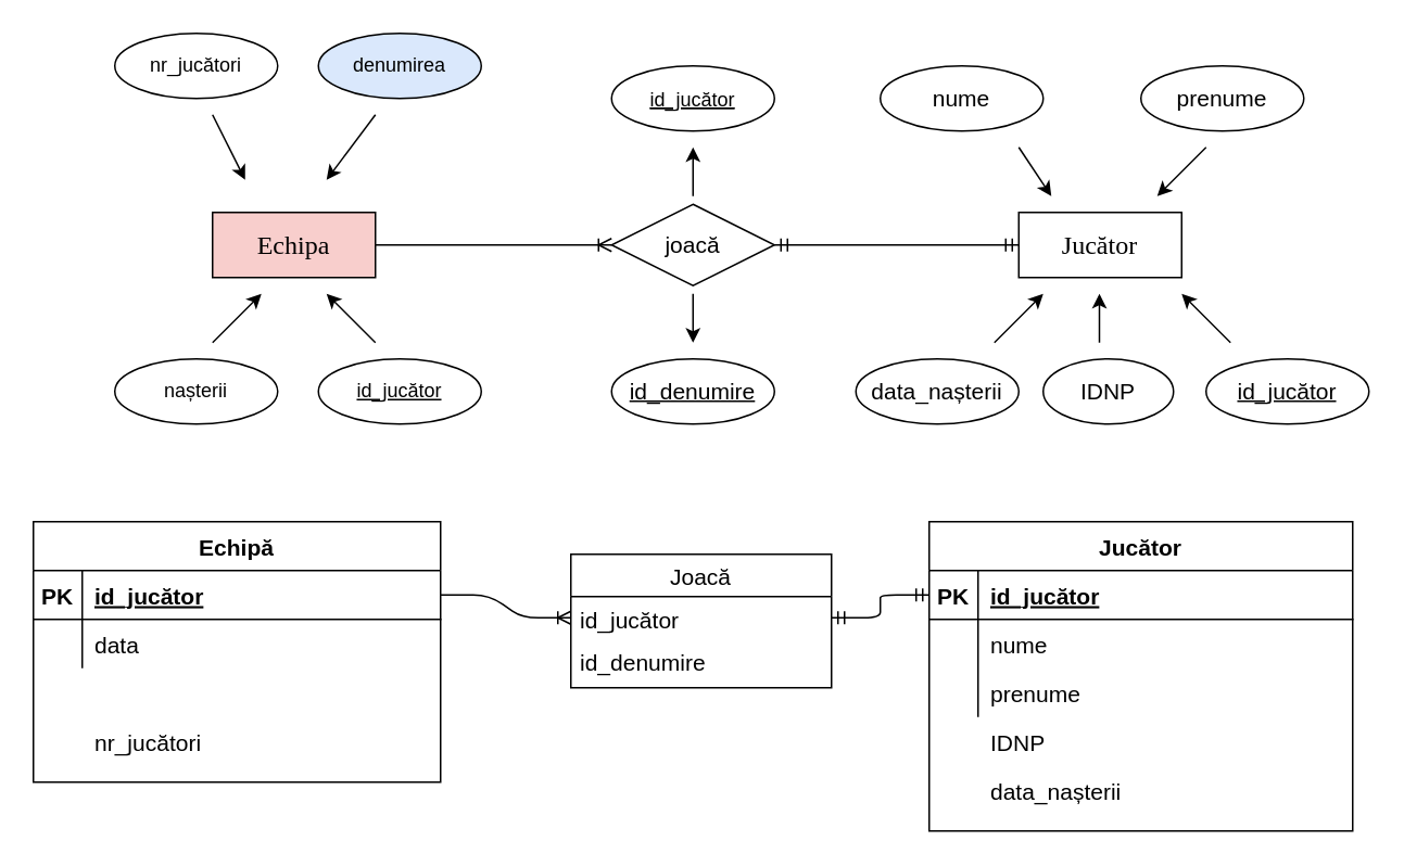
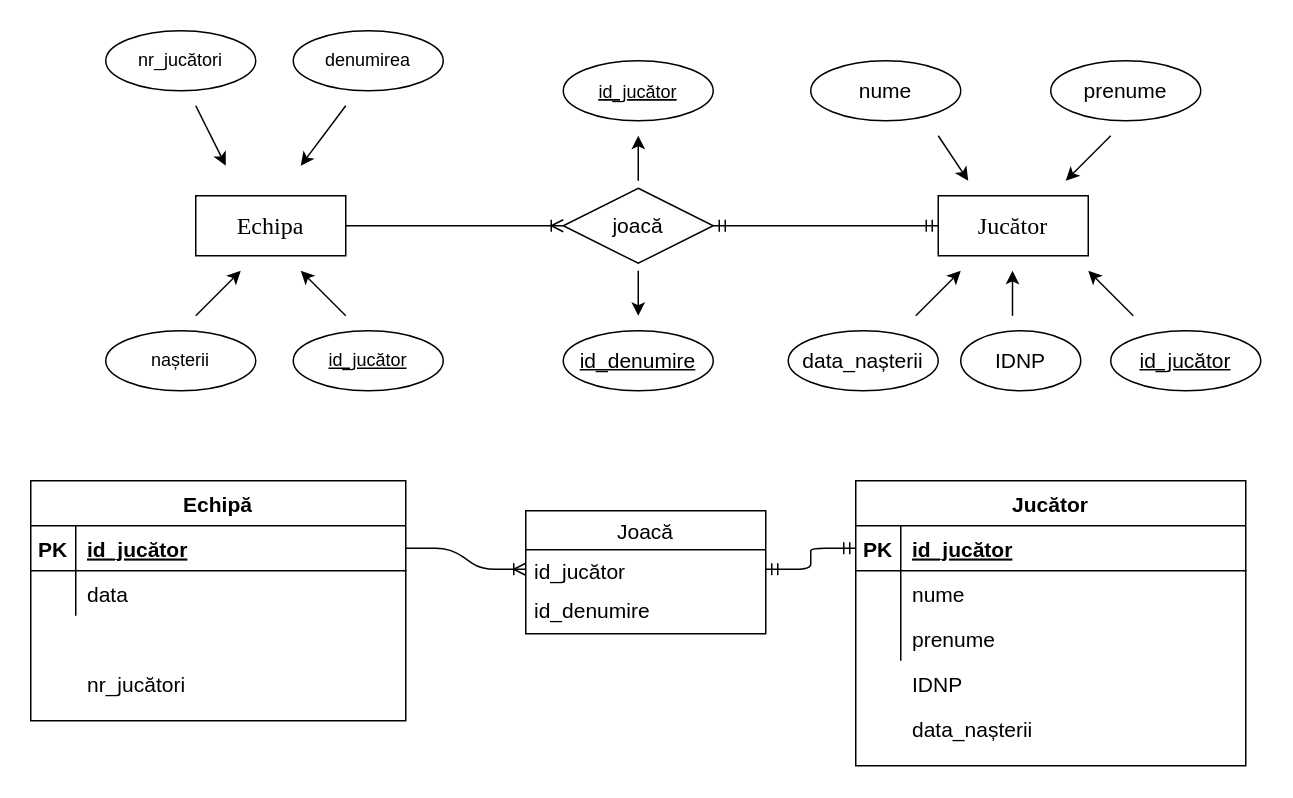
  <mxCell id="0" />
  <mxCell id="1" parent="0" />
  <mxCell id="2" value="Jucător" style="shape=table;startSize=30;container=1;collapsible=1;childLayout=tableLayout;fixedRows=1;rowLines=0;fontStyle=1;align=center;resizeLast=1;fontSize=14;" parent="1" vertex="1"><mxGeometry x="570" y="320" width="260" height="190" as="geometry" /></mxCell>
  <mxCell id="3" value="" style="shape=partialRectangle;collapsible=0;dropTarget=0;pointerEvents=0;fillColor=none;points=[[0,0.5],[1,0.5]];portConstraint=eastwest;top=0;left=0;right=0;bottom=1;" parent="2" vertex="1"><mxGeometry y="30" width="260" height="30" as="geometry" /></mxCell>
  <mxCell id="4" value="PK" style="shape=partialRectangle;overflow=hidden;connectable=0;fillColor=none;top=0;left=0;bottom=0;right=0;fontStyle=1;fontSize=14;" parent="3" vertex="1"><mxGeometry width="30" height="30" as="geometry" /></mxCell>
  <mxCell id="5" value="id_jucător" style="shape=partialRectangle;overflow=hidden;connectable=0;fillColor=none;top=0;left=0;bottom=0;right=0;align=left;spacingLeft=6;fontStyle=5;fontSize=14;" parent="3" vertex="1"><mxGeometry x="30" width="230" height="30" as="geometry" /></mxCell>
  <mxCell id="6" value="" style="shape=partialRectangle;collapsible=0;dropTarget=0;pointerEvents=0;fillColor=none;points=[[0,0.5],[1,0.5]];portConstraint=eastwest;top=0;left=0;right=0;bottom=0;" parent="2" vertex="1"><mxGeometry y="60" width="260" height="30" as="geometry" /></mxCell>
  <mxCell id="7" value="" style="shape=partialRectangle;overflow=hidden;connectable=0;fillColor=none;top=0;left=0;bottom=0;right=0;" parent="6" vertex="1"><mxGeometry width="30" height="30" as="geometry" /></mxCell>
  <mxCell id="8" value="nume" style="shape=partialRectangle;overflow=hidden;connectable=0;fillColor=none;top=0;left=0;bottom=0;right=0;align=left;spacingLeft=6;fontSize=14;" parent="6" vertex="1"><mxGeometry x="30" width="230" height="30" as="geometry" /></mxCell>
  <mxCell id="9" value="" style="shape=partialRectangle;collapsible=0;dropTarget=0;pointerEvents=0;fillColor=none;points=[[0,0.5],[1,0.5]];portConstraint=eastwest;top=0;left=0;right=0;bottom=0;" parent="2" vertex="1"><mxGeometry y="90" width="260" height="30" as="geometry" /></mxCell>
  <mxCell id="10" value="" style="shape=partialRectangle;overflow=hidden;connectable=0;fillColor=none;top=0;left=0;bottom=0;right=0;" parent="9" vertex="1"><mxGeometry width="30" height="30" as="geometry" /></mxCell>
  <mxCell id="11" value="" style="shape=partialRectangle;overflow=hidden;connectable=0;fillColor=none;top=0;left=0;bottom=0;right=0;align=left;spacingLeft=6;" parent="9" vertex="1"><mxGeometry x="30" width="230" height="30" as="geometry" /></mxCell>
  <mxCell id="12" value="Echipă" style="shape=table;startSize=30;container=1;collapsible=1;childLayout=tableLayout;fixedRows=1;rowLines=0;fontStyle=1;align=center;resizeLast=1;fontSize=14;" parent="1" vertex="1"><mxGeometry x="20" y="320" width="250" height="160" as="geometry" /></mxCell>
  <mxCell id="13" value="" style="shape=partialRectangle;collapsible=0;dropTarget=0;pointerEvents=0;fillColor=none;points=[[0,0.5],[1,0.5]];portConstraint=eastwest;top=0;left=0;right=0;bottom=1;" parent="12" vertex="1"><mxGeometry y="30" width="250" height="30" as="geometry" /></mxCell>
  <mxCell id="14" value="PK" style="shape=partialRectangle;overflow=hidden;connectable=0;fillColor=none;top=0;left=0;bottom=0;right=0;fontStyle=1;fontSize=14;" parent="13" vertex="1"><mxGeometry width="30" height="30" as="geometry" /></mxCell>
  <mxCell id="15" value="id_jucător" style="shape=partialRectangle;overflow=hidden;connectable=0;fillColor=none;top=0;left=0;bottom=0;right=0;align=left;spacingLeft=6;fontStyle=5;fontSize=14;" parent="13" vertex="1"><mxGeometry x="30" width="220" height="30" as="geometry" /></mxCell>
  <mxCell id="16" value="" style="shape=partialRectangle;collapsible=0;dropTarget=0;pointerEvents=0;fillColor=none;points=[[0,0.5],[1,0.5]];portConstraint=eastwest;top=0;left=0;right=0;bottom=0;" parent="12" vertex="1"><mxGeometry y="60" width="250" height="30" as="geometry" /></mxCell>
  <mxCell id="17" value="" style="shape=partialRectangle;overflow=hidden;connectable=0;fillColor=none;top=0;left=0;bottom=0;right=0;" parent="16" vertex="1"><mxGeometry width="30" height="30" as="geometry" /></mxCell>
  <mxCell id="18" value="data" style="shape=partialRectangle;overflow=hidden;connectable=0;fillColor=none;top=0;left=0;bottom=0;right=0;align=left;spacingLeft=6;fontSize=14;spacing=2;" parent="16" vertex="1"><mxGeometry x="30" width="220" height="30" as="geometry" /></mxCell>
- <mxCell id="19" value="&lt;font face=&quot;Times New Roman&quot; size=&quot;1&quot;&gt;&lt;span style=&quot;line-height: 160% ; font-size: 16px&quot;&gt;Echipa&lt;/span&gt;&lt;/font&gt;" style="rounded=0;whiteSpace=wrap;html=1;fillColor=#f8cecc;" parent="1" vertex="1"><mxGeometry x="130" y="130" width="100" height="40" as="geometry" /></mxCell>
+ <mxCell id="19" value="&lt;font face=&quot;Times New Roman&quot; size=&quot;1&quot;&gt;&lt;span style=&quot;line-height: 160% ; font-size: 16px&quot;&gt;Echipa&lt;/span&gt;&lt;/font&gt;" style="rounded=0;whiteSpace=wrap;html=1;" parent="1" vertex="1"><mxGeometry x="130" y="130" width="100" height="40" as="geometry" /></mxCell>
  <mxCell id="20" value="" style="endArrow=classic;html=1;" parent="1" edge="1"><mxGeometry width="50" height="50" relative="1" as="geometry"><mxPoint x="130" y="210" as="sourcePoint" /><mxPoint x="160" y="180" as="targetPoint" /></mxGeometry></mxCell>
  <mxCell id="21" value="" style="endArrow=classic;html=1;" parent="1" edge="1"><mxGeometry width="50" height="50" relative="1" as="geometry"><mxPoint x="230" y="210" as="sourcePoint" /><mxPoint x="200" y="180" as="targetPoint" /></mxGeometry></mxCell>
  <mxCell id="22" value="" style="endArrow=classic;html=1;" parent="1" edge="1"><mxGeometry width="50" height="50" relative="1" as="geometry"><mxPoint x="130" y="70" as="sourcePoint" /><mxPoint x="150" y="110" as="targetPoint" /></mxGeometry></mxCell>
  <mxCell id="23" value="" style="endArrow=classic;html=1;" parent="1" edge="1"><mxGeometry width="50" height="50" relative="1" as="geometry"><mxPoint x="230" y="70" as="sourcePoint" /><mxPoint x="200" y="110" as="targetPoint" /></mxGeometry></mxCell>
  <mxCell id="24" value="nr_jucători" style="ellipse;whiteSpace=wrap;html=1;align=center;" parent="1" vertex="1"><mxGeometry x="70" y="20" width="100" height="40" as="geometry" /></mxCell>
- <mxCell id="25" value="denumirea" style="ellipse;whiteSpace=wrap;html=1;align=center;fillColor=#dae8fc;" parent="1" vertex="1"><mxGeometry x="195" y="20" width="100" height="40" as="geometry" /></mxCell>
+ <mxCell id="25" value="denumirea" style="ellipse;whiteSpace=wrap;html=1;align=center;" parent="1" vertex="1"><mxGeometry x="195" y="20" width="100" height="40" as="geometry" /></mxCell>
  <mxCell id="26" value="&lt;u&gt;id_jucător&lt;/u&gt;" style="ellipse;whiteSpace=wrap;html=1;align=center;" parent="1" vertex="1"><mxGeometry x="195" y="220" width="100" height="40" as="geometry" /></mxCell>
  <mxCell id="27" value="nașterii" style="ellipse;whiteSpace=wrap;html=1;align=center;" parent="1" vertex="1"><mxGeometry x="70" y="220" width="100" height="40" as="geometry" /></mxCell>
  <mxCell id="28" value="joacă" style="shape=rhombus;perimeter=rhombusPerimeter;whiteSpace=wrap;html=1;align=center;fontSize=14;" parent="1" vertex="1"><mxGeometry x="375" y="125" width="100" height="50" as="geometry" /></mxCell>
  <mxCell id="29" value="nr_jucători" style="shape=partialRectangle;overflow=hidden;connectable=0;fillColor=none;top=0;left=0;bottom=0;right=0;align=left;spacingLeft=6;fontSize=14;spacing=2;" parent="1" vertex="1"><mxGeometry x="50" y="440" width="220" height="30" as="geometry" /></mxCell>
  <mxCell id="30" value="prenume" style="shape=partialRectangle;overflow=hidden;connectable=0;fillColor=none;top=0;left=0;bottom=0;right=0;align=left;spacingLeft=6;fontSize=14;" parent="1" vertex="1"><mxGeometry x="600" y="410" width="230" height="30" as="geometry" /></mxCell>
  <mxCell id="31" value="IDNP" style="shape=partialRectangle;overflow=hidden;connectable=0;fillColor=none;top=0;left=0;bottom=0;right=0;align=left;spacingLeft=6;fontSize=14;" parent="1" vertex="1"><mxGeometry x="600" y="440" width="230" height="30" as="geometry" /></mxCell>
  <mxCell id="32" value="data_nașterii" style="shape=partialRectangle;overflow=hidden;connectable=0;fillColor=none;top=0;left=0;bottom=0;right=0;align=left;spacingLeft=6;fontSize=14;" parent="1" vertex="1"><mxGeometry x="600" y="470" width="230" height="30" as="geometry" /></mxCell>
  <mxCell id="33" value="" style="endArrow=classic;html=1;fontSize=14;fontColor=#000000;" parent="1" edge="1"><mxGeometry width="50" height="50" relative="1" as="geometry"><mxPoint x="425" y="120" as="sourcePoint" /><mxPoint x="425" y="90" as="targetPoint" /></mxGeometry></mxCell>
  <mxCell id="34" value="" style="endArrow=classic;html=1;fontSize=14;fontColor=#000000;" parent="1" edge="1"><mxGeometry width="50" height="50" relative="1" as="geometry"><mxPoint x="425" y="180" as="sourcePoint" /><mxPoint x="425" y="210" as="targetPoint" /></mxGeometry></mxCell>
  <mxCell id="35" value="&lt;u style=&quot;font-size: 12px&quot;&gt;id_jucător&lt;/u&gt;" style="ellipse;whiteSpace=wrap;html=1;align=center;fontStyle=4;fontSize=14;fontColor=#000000;" parent="1" vertex="1"><mxGeometry x="375" y="40" width="100" height="40" as="geometry" /></mxCell>
  <mxCell id="36" value="id_denumire" style="ellipse;whiteSpace=wrap;html=1;align=center;fontStyle=4;fontSize=14;fontColor=#000000;" parent="1" vertex="1"><mxGeometry x="375" y="220" width="100" height="40" as="geometry" /></mxCell>
  <mxCell id="37" value="&lt;font face=&quot;Times New Roman&quot;&gt;&lt;span style=&quot;font-size: 16px&quot;&gt;Jucător&lt;/span&gt;&lt;/font&gt;" style="rounded=0;whiteSpace=wrap;html=1;" parent="1" vertex="1"><mxGeometry x="625" y="130" width="100" height="40" as="geometry" /></mxCell>
  <mxCell id="38" value="" style="edgeStyle=entityRelationEdgeStyle;fontSize=12;html=1;endArrow=ERoneToMany;exitX=1;exitY=0.5;exitDx=0;exitDy=0;entryX=0;entryY=0.5;entryDx=0;entryDy=0;" parent="1" source="19" target="28" edge="1"><mxGeometry width="100" height="100" relative="1" as="geometry"><mxPoint x="280" y="180" as="sourcePoint" /><mxPoint x="330" y="210" as="targetPoint" /></mxGeometry></mxCell>
  <mxCell id="39" value="nume" style="ellipse;whiteSpace=wrap;html=1;align=center;fontSize=14;fontColor=#000000;" parent="1" vertex="1"><mxGeometry x="540" y="40" width="100" height="40" as="geometry" /></mxCell>
  <mxCell id="40" value="" style="endArrow=classic;html=1;" parent="1" edge="1"><mxGeometry width="50" height="50" relative="1" as="geometry"><mxPoint x="740" y="90" as="sourcePoint" /><mxPoint x="710" y="120" as="targetPoint" /></mxGeometry></mxCell>
  <mxCell id="41" value="prenume" style="ellipse;whiteSpace=wrap;html=1;align=center;fontSize=14;fontColor=#000000;" parent="1" vertex="1"><mxGeometry x="700" y="40" width="100" height="40" as="geometry" /></mxCell>
  <mxCell id="42" value="" style="endArrow=classic;html=1;" parent="1" edge="1"><mxGeometry width="50" height="50" relative="1" as="geometry"><mxPoint x="610" y="210" as="sourcePoint" /><mxPoint x="640" y="180" as="targetPoint" /></mxGeometry></mxCell>
  <mxCell id="43" value="data_nașterii" style="ellipse;whiteSpace=wrap;html=1;align=center;fontSize=14;fontColor=#000000;" parent="1" vertex="1"><mxGeometry x="525" y="220" width="100" height="40" as="geometry" /></mxCell>
  <mxCell id="44" value="" style="endArrow=classic;html=1;" parent="1" edge="1"><mxGeometry width="50" height="50" relative="1" as="geometry"><mxPoint x="674.5" y="210" as="sourcePoint" /><mxPoint x="674.5" y="180" as="targetPoint" /></mxGeometry></mxCell>
  <mxCell id="45" value="IDNP" style="ellipse;whiteSpace=wrap;html=1;align=center;fontSize=14;fontColor=#000000;" parent="1" vertex="1"><mxGeometry x="640" y="220" width="80" height="40" as="geometry" /></mxCell>
  <mxCell id="46" value="" style="endArrow=classic;html=1;" parent="1" edge="1"><mxGeometry width="50" height="50" relative="1" as="geometry"><mxPoint x="755" y="210" as="sourcePoint" /><mxPoint x="725" y="180" as="targetPoint" /></mxGeometry></mxCell>
  <mxCell id="47" value="&lt;u&gt;id_jucător&lt;/u&gt;" style="ellipse;whiteSpace=wrap;html=1;align=center;fontSize=14;fontColor=#000000;" parent="1" vertex="1"><mxGeometry x="740" y="220" width="100" height="40" as="geometry" /></mxCell>
  <mxCell id="48" value="" style="edgeStyle=entityRelationEdgeStyle;fontSize=12;html=1;endArrow=ERoneToMany;exitX=1;exitY=0.5;exitDx=0;exitDy=0;entryX=0;entryY=0.5;entryDx=0;entryDy=0;" parent="1" source="13" target="51" edge="1"><mxGeometry width="100" height="100" relative="1" as="geometry"><mxPoint x="310" y="540" as="sourcePoint" /><mxPoint x="350" y="400" as="targetPoint" /></mxGeometry></mxCell>
  <mxCell id="49" value="" style="endArrow=classic;html=1;" parent="1" edge="1"><mxGeometry width="50" height="50" relative="1" as="geometry"><mxPoint x="625" y="90" as="sourcePoint" /><mxPoint x="645" y="120" as="targetPoint" /></mxGeometry></mxCell>
  <mxCell id="50" value="Joacă" style="swimlane;fontStyle=0;childLayout=stackLayout;horizontal=1;startSize=26;horizontalStack=0;resizeParent=1;resizeParentMax=0;resizeLast=0;collapsible=1;marginBottom=0;align=center;fontSize=14;" parent="1" vertex="1"><mxGeometry x="350" y="340" width="160" height="82" as="geometry" /></mxCell>
  <mxCell id="51" value="id_jucător" style="text;strokeColor=none;fillColor=none;spacingLeft=4;spacingRight=4;overflow=hidden;rotatable=0;points=[[0,0.5],[1,0.5]];portConstraint=eastwest;fontSize=14;" parent="50" vertex="1"><mxGeometry y="26" width="160" height="26" as="geometry" /></mxCell>
  <mxCell id="52" value="id_denumire" style="text;strokeColor=none;fillColor=none;spacingLeft=4;spacingRight=4;overflow=hidden;rotatable=0;points=[[0,0.5],[1,0.5]];portConstraint=eastwest;fontSize=14;" parent="50" vertex="1"><mxGeometry y="52" width="160" height="30" as="geometry" /></mxCell>
  <mxCell id="53" value="" style="edgeStyle=entityRelationEdgeStyle;fontSize=12;html=1;endArrow=ERmandOne;startArrow=ERmandOne;exitX=1;exitY=0.5;exitDx=0;exitDy=0;entryX=0;entryY=0.5;entryDx=0;entryDy=0;" parent="1" source="28" target="37" edge="1"><mxGeometry width="100" height="100" relative="1" as="geometry"><mxPoint x="480" y="220" as="sourcePoint" /><mxPoint x="580" y="120" as="targetPoint" /></mxGeometry></mxCell>
  <mxCell id="54" value="" style="edgeStyle=entityRelationEdgeStyle;fontSize=12;html=1;endArrow=ERmandOne;startArrow=ERmandOne;exitX=1;exitY=0.5;exitDx=0;exitDy=0;entryX=0;entryY=0.5;entryDx=0;entryDy=0;" parent="1" source="51" target="3" edge="1"><mxGeometry width="100" height="100" relative="1" as="geometry"><mxPoint x="490" y="450" as="sourcePoint" /><mxPoint x="590" y="350" as="targetPoint" /></mxGeometry></mxCell>
